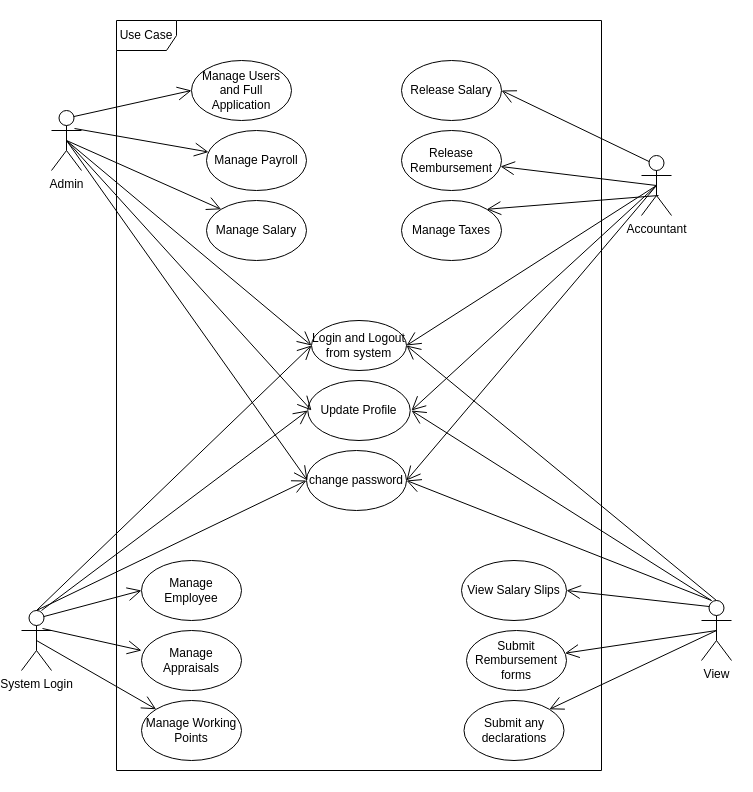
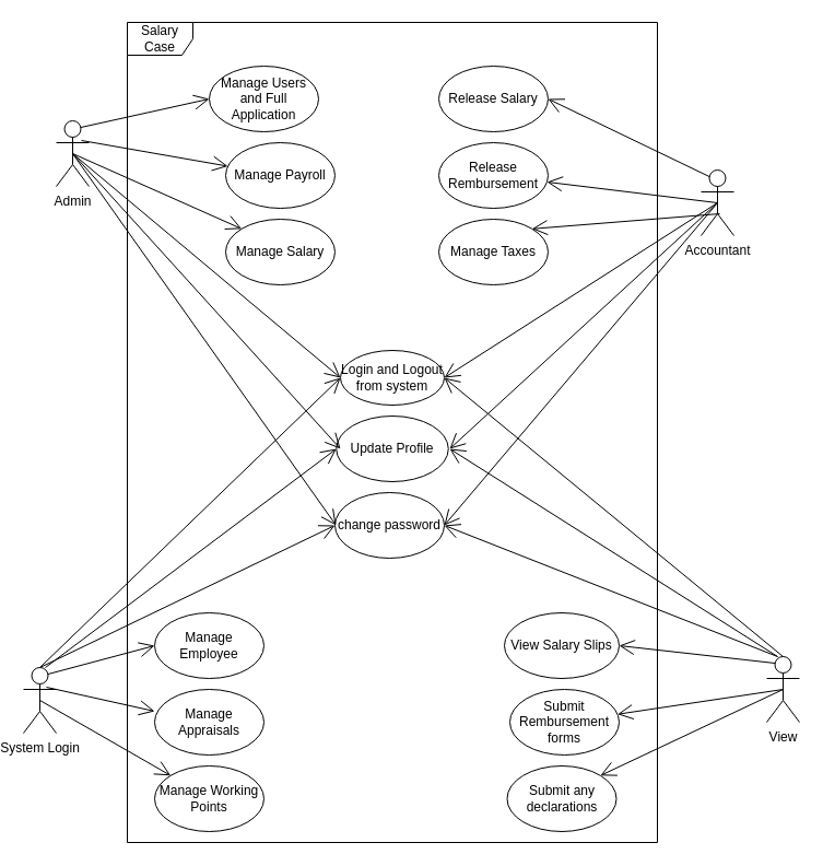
  <mxCell id="0" />
  <mxCell id="1" parent="0" />
  <mxCell id="2" value="View" style="shape=umlActor;verticalLabelPosition=bottom;verticalAlign=top;html=1;" vertex="1" parent="1"><mxGeometry x="700" y="600" width="30" height="60" as="geometry" /></mxCell>
  <mxCell id="3" value="Accountant" style="shape=umlActor;verticalLabelPosition=bottom;verticalAlign=top;html=1;" vertex="1" parent="1"><mxGeometry x="640" y="155" width="30" height="60" as="geometry" /></mxCell>
  <mxCell id="4" value="System Login" style="shape=umlActor;verticalLabelPosition=bottom;verticalAlign=top;html=1;" vertex="1" parent="1"><mxGeometry x="20" y="610" width="30" height="60" as="geometry" /></mxCell>
  <mxCell id="5" value="Admin" style="shape=umlActor;verticalLabelPosition=bottom;verticalAlign=top;html=1;" vertex="1" parent="1"><mxGeometry x="50" y="110" width="30" height="60" as="geometry" /></mxCell>
  <mxCell id="6" value="Manage Users and Full Application" style="ellipse;whiteSpace=wrap;html=1;" vertex="1" parent="1"><mxGeometry x="190" y="60" width="100" height="60" as="geometry" /></mxCell>
  <mxCell id="7" value="Submit any declarations" style="ellipse;whiteSpace=wrap;html=1;" vertex="1" parent="1"><mxGeometry x="462.5" y="700" width="100" height="60" as="geometry" /></mxCell>
  <mxCell id="8" value="Manage Working Points" style="ellipse;whiteSpace=wrap;html=1;" vertex="1" parent="1"><mxGeometry x="140" y="700" width="100" height="60" as="geometry" /></mxCell>
  <mxCell id="9" value="Submit Rembursement forms" style="ellipse;whiteSpace=wrap;html=1;" vertex="1" parent="1"><mxGeometry x="465" y="630" width="100" height="60" as="geometry" /></mxCell>
  <mxCell id="10" value="Manage Appraisals" style="ellipse;whiteSpace=wrap;html=1;" vertex="1" parent="1"><mxGeometry x="140" y="630" width="100" height="60" as="geometry" /></mxCell>
  <mxCell id="11" value="View Salary Slips" style="ellipse;whiteSpace=wrap;html=1;" vertex="1" parent="1"><mxGeometry x="460" y="560" width="105" height="60" as="geometry" /></mxCell>
  <mxCell id="12" value="Manage Employee" style="ellipse;whiteSpace=wrap;html=1;" vertex="1" parent="1"><mxGeometry x="140" y="560" width="100" height="60" as="geometry" /></mxCell>
  <mxCell id="13" value="change password" style="ellipse;whiteSpace=wrap;html=1;" vertex="1" parent="1"><mxGeometry x="305" y="450" width="100" height="60" as="geometry" /></mxCell>
  <mxCell id="14" value="Update Profile" style="ellipse;whiteSpace=wrap;html=1;" vertex="1" parent="1"><mxGeometry x="306.25" y="380" width="102.5" height="60" as="geometry" /></mxCell>
  <mxCell id="15" value="Login and Logout from system" style="ellipse;whiteSpace=wrap;html=1;" vertex="1" parent="1"><mxGeometry x="310" y="320" width="95" height="50" as="geometry" /></mxCell>
  <mxCell id="16" value="Release Rembursement" style="ellipse;whiteSpace=wrap;html=1;" vertex="1" parent="1"><mxGeometry x="400" y="130" width="100" height="60" as="geometry" /></mxCell>
  <mxCell id="17" value="Manage Taxes" style="ellipse;whiteSpace=wrap;html=1;" vertex="1" parent="1"><mxGeometry x="400" y="200" width="100" height="60" as="geometry" /></mxCell>
  <mxCell id="18" value="Release Salary" style="ellipse;whiteSpace=wrap;html=1;" vertex="1" parent="1"><mxGeometry x="400" y="60" width="100" height="60" as="geometry" /></mxCell>
  <mxCell id="19" value="Manage Payroll " style="ellipse;whiteSpace=wrap;html=1;" vertex="1" parent="1"><mxGeometry x="205" y="130" width="100" height="60" as="geometry" /></mxCell>
  <mxCell id="20" value="Manage Salary" style="ellipse;whiteSpace=wrap;html=1;" vertex="1" parent="1"><mxGeometry x="205" y="200" width="100" height="60" as="geometry" /></mxCell>
  <mxCell id="21" value="" style="endArrow=open;endFill=1;endSize=12;html=1;rounded=0;entryX=1;entryY=0.5;entryDx=0;entryDy=0;" edge="1" parent="1" target="13"><mxGeometry width="160" relative="1" as="geometry"><mxPoint x="710" y="600" as="sourcePoint" /><mxPoint x="625" y="430" as="targetPoint" /></mxGeometry></mxCell>
  <mxCell id="22" value="" style="endArrow=open;endFill=1;endSize=12;html=1;rounded=0;entryX=0;entryY=0.5;entryDx=0;entryDy=0;" edge="1" parent="1" target="14"><mxGeometry width="160" relative="1" as="geometry"><mxPoint x="40" y="610" as="sourcePoint" /><mxPoint x="260" y="479.5" as="targetPoint" /></mxGeometry></mxCell>
  <mxCell id="23" value="" style="endArrow=open;endFill=1;endSize=12;html=1;rounded=0;" edge="1" parent="1"><mxGeometry width="160" relative="1" as="geometry"><mxPoint x="710" y="600" as="sourcePoint" /><mxPoint x="410" y="410" as="targetPoint" /></mxGeometry></mxCell>
  <mxCell id="24" value="" style="endArrow=open;endFill=1;endSize=12;html=1;rounded=0;entryX=0;entryY=0.5;entryDx=0;entryDy=0;exitX=0.5;exitY=0;exitDx=0;exitDy=0;exitPerimeter=0;" edge="1" parent="1" source="4" target="13"><mxGeometry width="160" relative="1" as="geometry"><mxPoint x="90" y="510" as="sourcePoint" /><mxPoint x="250" y="510" as="targetPoint" /></mxGeometry></mxCell>
  <mxCell id="25" value="" style="endArrow=open;endFill=1;endSize=12;html=1;rounded=0;exitX=0.5;exitY=0;exitDx=0;exitDy=0;exitPerimeter=0;entryX=0;entryY=0.5;entryDx=0;entryDy=0;" edge="1" parent="1" source="4" target="15"><mxGeometry width="160" relative="1" as="geometry"><mxPoint x="350" y="560" as="sourcePoint" /><mxPoint x="510" y="560" as="targetPoint" /></mxGeometry></mxCell>
  <mxCell id="26" value="" style="endArrow=open;endFill=1;endSize=12;html=1;rounded=0;exitX=0.5;exitY=0;exitDx=0;exitDy=0;exitPerimeter=0;entryX=1;entryY=0.5;entryDx=0;entryDy=0;" edge="1" parent="1" source="2" target="15"><mxGeometry width="160" relative="1" as="geometry"><mxPoint x="507.5" y="409.5" as="sourcePoint" /><mxPoint x="667.5" y="409.5" as="targetPoint" /></mxGeometry></mxCell>
  <mxCell id="27" value="" style="endArrow=open;endFill=1;endSize=12;html=1;rounded=0;exitX=0.5;exitY=0.5;exitDx=0;exitDy=0;exitPerimeter=0;entryX=1;entryY=0;entryDx=0;entryDy=0;" edge="1" parent="1" source="2" target="7"><mxGeometry width="160" relative="1" as="geometry"><mxPoint x="300" y="650" as="sourcePoint" /><mxPoint x="460" y="650" as="targetPoint" /></mxGeometry></mxCell>
  <mxCell id="28" value="" style="endArrow=open;endFill=1;endSize=12;html=1;rounded=0;exitX=0.5;exitY=0.5;exitDx=0;exitDy=0;exitPerimeter=0;" edge="1" parent="1" source="2" target="9"><mxGeometry width="160" relative="1" as="geometry"><mxPoint x="345" y="610" as="sourcePoint" /><mxPoint x="505" y="610" as="targetPoint" /></mxGeometry></mxCell>
  <mxCell id="29" value="" style="endArrow=open;endFill=1;endSize=12;html=1;rounded=0;exitX=0.5;exitY=0.5;exitDx=0;exitDy=0;exitPerimeter=0;entryX=0;entryY=0;entryDx=0;entryDy=0;" edge="1" parent="1" source="4" target="8"><mxGeometry width="160" relative="1" as="geometry"><mxPoint x="220" y="650" as="sourcePoint" /><mxPoint x="380" y="650" as="targetPoint" /></mxGeometry></mxCell>
  <mxCell id="30" value="" style="endArrow=open;endFill=1;endSize=12;html=1;rounded=0;exitX=0.7;exitY=0.3;exitDx=0;exitDy=0;exitPerimeter=0;entryX=0;entryY=0.333;entryDx=0;entryDy=0;entryPerimeter=0;" edge="1" parent="1" source="4" target="10"><mxGeometry width="160" relative="1" as="geometry"><mxPoint x="60" y="639.5" as="sourcePoint" /><mxPoint x="220" y="639.5" as="targetPoint" /></mxGeometry></mxCell>
  <mxCell id="31" value="" style="endArrow=open;endFill=1;endSize=12;html=1;rounded=0;exitX=0.75;exitY=0.1;exitDx=0;exitDy=0;exitPerimeter=0;entryX=0;entryY=0.5;entryDx=0;entryDy=0;" edge="1" parent="1" source="4" target="12"><mxGeometry width="160" relative="1" as="geometry"><mxPoint x="350" y="590" as="sourcePoint" /><mxPoint x="510" y="590" as="targetPoint" /></mxGeometry></mxCell>
  <mxCell id="32" value="" style="endArrow=open;endFill=1;endSize=12;html=1;rounded=0;exitX=0.567;exitY=0.667;exitDx=0;exitDy=0;exitPerimeter=0;entryX=1;entryY=0;entryDx=0;entryDy=0;" edge="1" parent="1" source="3" target="17"><mxGeometry width="160" relative="1" as="geometry"><mxPoint x="350" y="200" as="sourcePoint" /><mxPoint x="510" y="200" as="targetPoint" /></mxGeometry></mxCell>
  <mxCell id="33" value="" style="endArrow=open;endFill=1;endSize=12;html=1;rounded=0;exitX=0.5;exitY=0.5;exitDx=0;exitDy=0;exitPerimeter=0;" edge="1" parent="1" source="3" target="16"><mxGeometry width="160" relative="1" as="geometry"><mxPoint x="320" y="130" as="sourcePoint" /><mxPoint x="480" y="130" as="targetPoint" /></mxGeometry></mxCell>
  <mxCell id="34" value="" style="endArrow=open;endFill=1;endSize=12;html=1;rounded=0;exitX=0.25;exitY=0.1;exitDx=0;exitDy=0;exitPerimeter=0;entryX=1;entryY=0.5;entryDx=0;entryDy=0;" edge="1" parent="1" source="3" target="18"><mxGeometry width="160" relative="1" as="geometry"><mxPoint x="305" y="110" as="sourcePoint" /><mxPoint x="465" y="110" as="targetPoint" /></mxGeometry></mxCell>
  <mxCell id="35" value="" style="endArrow=open;endFill=1;endSize=12;html=1;rounded=0;exitX=0.5;exitY=0.5;exitDx=0;exitDy=0;exitPerimeter=0;entryX=0;entryY=0;entryDx=0;entryDy=0;" edge="1" parent="1" source="5" target="20"><mxGeometry width="160" relative="1" as="geometry"><mxPoint x="90" y="220" as="sourcePoint" /><mxPoint x="250" y="220" as="targetPoint" /></mxGeometry></mxCell>
  <mxCell id="36" value="" style="endArrow=open;endFill=1;endSize=12;html=1;rounded=0;exitX=0.767;exitY=0.3;exitDx=0;exitDy=0;exitPerimeter=0;" edge="1" parent="1" source="5" target="19"><mxGeometry width="160" relative="1" as="geometry"><mxPoint x="270" y="190" as="sourcePoint" /><mxPoint x="430" y="190" as="targetPoint" /></mxGeometry></mxCell>
  <mxCell id="37" value="" style="endArrow=open;endFill=1;endSize=12;html=1;rounded=0;exitX=0.75;exitY=0.1;exitDx=0;exitDy=0;exitPerimeter=0;entryX=0;entryY=0.5;entryDx=0;entryDy=0;" edge="1" parent="1" source="5" target="6"><mxGeometry width="160" relative="1" as="geometry"><mxPoint x="290" y="150" as="sourcePoint" /><mxPoint x="450" y="150" as="targetPoint" /></mxGeometry></mxCell>
  <mxCell id="38" value="" style="endArrow=open;endFill=1;endSize=12;html=1;rounded=0;exitX=0.5;exitY=0.5;exitDx=0;exitDy=0;exitPerimeter=0;" edge="1" parent="1" source="5"><mxGeometry width="160" relative="1" as="geometry"><mxPoint x="66.25" y="150" as="sourcePoint" /><mxPoint x="306" y="480" as="targetPoint" /></mxGeometry></mxCell>
  <mxCell id="39" value="" style="endArrow=open;endFill=1;endSize=12;html=1;rounded=0;exitX=0.5;exitY=0.5;exitDx=0;exitDy=0;exitPerimeter=0;" edge="1" parent="1" source="5"><mxGeometry width="160" relative="1" as="geometry"><mxPoint x="350" y="200" as="sourcePoint" /><mxPoint x="310" y="410" as="targetPoint" /></mxGeometry></mxCell>
  <mxCell id="40" value="" style="endArrow=open;endFill=1;endSize=12;html=1;rounded=0;exitX=0.5;exitY=0.5;exitDx=0;exitDy=0;exitPerimeter=0;entryX=0;entryY=0.5;entryDx=0;entryDy=0;" edge="1" parent="1" source="5" target="15"><mxGeometry width="160" relative="1" as="geometry"><mxPoint x="350" y="200" as="sourcePoint" /><mxPoint x="300" y="340" as="targetPoint" /></mxGeometry></mxCell>
  <mxCell id="41" value="" style="endArrow=open;endFill=1;endSize=12;html=1;rounded=0;entryX=1;entryY=0.5;entryDx=0;entryDy=0;exitX=0.5;exitY=0.5;exitDx=0;exitDy=0;exitPerimeter=0;" edge="1" parent="1" source="3" target="13"><mxGeometry width="160" relative="1" as="geometry"><mxPoint x="610" y="130" as="sourcePoint" /><mxPoint x="510" y="260" as="targetPoint" /></mxGeometry></mxCell>
  <mxCell id="42" value="" style="endArrow=open;endFill=1;endSize=12;html=1;rounded=0;exitX=0.5;exitY=0.5;exitDx=0;exitDy=0;exitPerimeter=0;" edge="1" parent="1" source="3"><mxGeometry width="160" relative="1" as="geometry"><mxPoint x="350" y="260" as="sourcePoint" /><mxPoint x="410" y="410" as="targetPoint" /></mxGeometry></mxCell>
  <mxCell id="43" value="" style="endArrow=open;endFill=1;endSize=12;html=1;rounded=0;exitX=0.5;exitY=0.5;exitDx=0;exitDy=0;exitPerimeter=0;entryX=1;entryY=0.5;entryDx=0;entryDy=0;" edge="1" parent="1" source="3" target="15"><mxGeometry width="160" relative="1" as="geometry"><mxPoint x="350" y="260" as="sourcePoint" /><mxPoint x="410" y="350" as="targetPoint" /></mxGeometry></mxCell>
  <mxCell id="44" value="" style="endArrow=open;endFill=1;endSize=12;html=1;rounded=0;exitX=0.25;exitY=0.1;exitDx=0;exitDy=0;exitPerimeter=0;entryX=1;entryY=0.5;entryDx=0;entryDy=0;" edge="1" parent="1" source="2" target="11"><mxGeometry width="160" relative="1" as="geometry"><mxPoint x="350" y="590" as="sourcePoint" /><mxPoint x="510" y="590" as="targetPoint" /></mxGeometry></mxCell>
- <mxCell id="45" value="Use Case" style="shape=umlFrame;whiteSpace=wrap;html=1;" vertex="1" parent="1"><mxGeometry x="115" y="20" width="485" height="750" as="geometry" /></mxCell>
+ <mxCell id="45" value="Salary Case" style="shape=umlFrame;whiteSpace=wrap;html=1;" vertex="1" parent="1"><mxGeometry x="115" y="20" width="485" height="750" as="geometry" /></mxCell>
